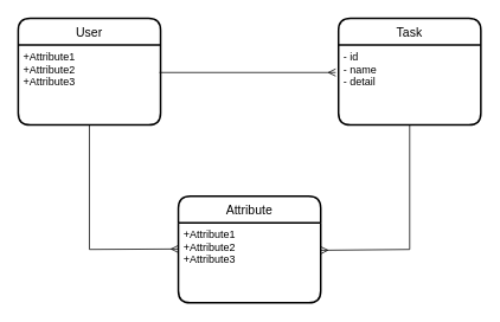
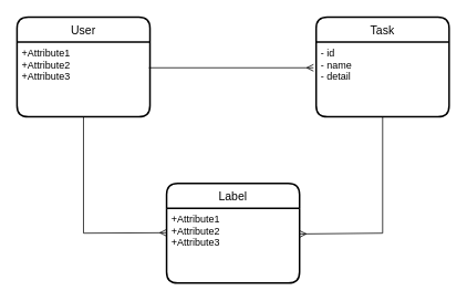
  <mxCell id="0" />
  <mxCell id="1" parent="0" />
  <mxCell id="2" value="User" style="swimlane;childLayout=stackLayout;horizontal=1;startSize=30;horizontalStack=0;rounded=1;fontSize=14;fontStyle=0;strokeWidth=2;resizeParent=0;resizeLast=1;shadow=0;dashed=0;align=center;" parent="1" vertex="1"><mxGeometry x="20" y="20" width="160" height="120" as="geometry" /></mxCell>
  <mxCell id="3" value="+Attribute1&#10;+Attribute2&#10;+Attribute3" style="align=left;strokeColor=none;fillColor=none;spacingLeft=4;fontSize=12;verticalAlign=top;resizable=0;rotatable=0;part=1;" parent="2" vertex="1"><mxGeometry y="30" width="160" height="90" as="geometry" /></mxCell>
  <mxCell id="4" value="Task" style="swimlane;childLayout=stackLayout;horizontal=1;startSize=30;horizontalStack=0;rounded=1;fontSize=14;fontStyle=0;strokeWidth=2;resizeParent=0;resizeLast=1;shadow=0;dashed=0;align=center;" parent="1" vertex="1"><mxGeometry x="380" y="20" width="160" height="120" as="geometry" /></mxCell>
  <mxCell id="5" value="- id&#10;- name&#10;- detail" style="align=left;strokeColor=none;fillColor=none;spacingLeft=4;fontSize=12;verticalAlign=top;resizable=0;rotatable=0;part=1;" parent="4" vertex="1"><mxGeometry y="30" width="160" height="90" as="geometry" /></mxCell>
- <mxCell id="6" value="Attribute" style="swimlane;childLayout=stackLayout;horizontal=1;startSize=30;horizontalStack=0;rounded=1;fontSize=14;fontStyle=0;strokeWidth=2;resizeParent=0;resizeLast=1;shadow=0;dashed=0;align=center;" parent="1" vertex="1"><mxGeometry x="200" y="220" width="160" height="120" as="geometry" /></mxCell>
+ <mxCell id="6" value="Label" style="swimlane;childLayout=stackLayout;horizontal=1;startSize=30;horizontalStack=0;rounded=1;fontSize=14;fontStyle=0;strokeWidth=2;resizeParent=0;resizeLast=1;shadow=0;dashed=0;align=center;" parent="1" vertex="1"><mxGeometry x="200" y="220" width="160" height="120" as="geometry" /></mxCell>
  <mxCell id="7" value="+Attribute1&#10;+Attribute2&#10;+Attribute3" style="align=left;strokeColor=none;fillColor=none;spacingLeft=4;fontSize=12;verticalAlign=top;resizable=0;rotatable=0;part=1;" parent="6" vertex="1"><mxGeometry y="30" width="160" height="90" as="geometry" /></mxCell>
  <mxCell id="8" value="" style="endArrow=ERmany;html=1;rounded=0;exitX=0.992;exitY=0.344;exitDx=0;exitDy=0;exitPerimeter=0;entryX=-0.02;entryY=0.344;entryDx=0;entryDy=0;entryPerimeter=0;endFill=0;" parent="1" source="3" target="5" edge="1"><mxGeometry relative="1" as="geometry"><mxPoint x="210" y="79.5" as="sourcePoint" /><mxPoint x="370" y="79.5" as="targetPoint" /></mxGeometry></mxCell>
  <mxCell id="9" value="" style="endArrow=ERmany;html=1;rounded=0;exitX=0.5;exitY=1;exitDx=0;exitDy=0;entryX=-0.02;entryY=0.344;entryDx=0;entryDy=0;entryPerimeter=0;endFill=0;" parent="1" source="3" edge="1"><mxGeometry relative="1" as="geometry"><mxPoint x="1.92" y="279.5" as="sourcePoint" /><mxPoint x="200" y="279.5" as="targetPoint" /><Array as="points"><mxPoint x="100" y="280" /></Array></mxGeometry></mxCell>
  <mxCell id="10" value="" style="endArrow=ERmany;html=1;rounded=0;exitX=0.5;exitY=1;exitDx=0;exitDy=0;entryX=1;entryY=0.344;entryDx=0;entryDy=0;endFill=0;entryPerimeter=0;" parent="1" target="7" edge="1"><mxGeometry relative="1" as="geometry"><mxPoint x="460" y="140" as="sourcePoint" /><mxPoint x="560" y="279.5" as="targetPoint" /><Array as="points"><mxPoint x="460" y="280" /></Array></mxGeometry></mxCell>
